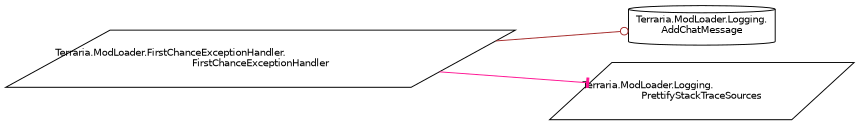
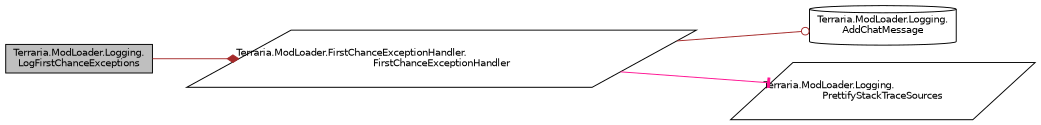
  digraph {
    rankdir=LR
    node [color=black fillcolor=white fontname=Helvetica fontsize=10 shape=parallelogram style=filled]
    edge [color=brown fontname=Helvetica fontsize=10 labelfontname=Helvetica labelfontsize=10 style=solid]
+   n1 [fillcolor=grey75 fontcolor=black height=0.2 label="Terraria.ModLoader.Logging.\lLogFirstChanceExceptions" shape=box width=0.4]
    n2 [height=0.2 label="Terraria.ModLoader.FirstChanceExceptionHandler.\lFirstChanceExceptionHandler" width=0.4]
    n3 [height=0.2 label="Terraria.ModLoader.Logging.\lAddChatMessage" shape=cylinder width=0.4]
    n4 [height=0.2 label="Terraria.ModLoader.Logging.\lPrettifyStackTraceSources" width=0.4]
+   n1 -> n2 [arrowhead=diamond]
    n2 -> n3 [arrowhead=odot]
    n2 -> n4 [arrowhead=tee color=deeppink]
  }
